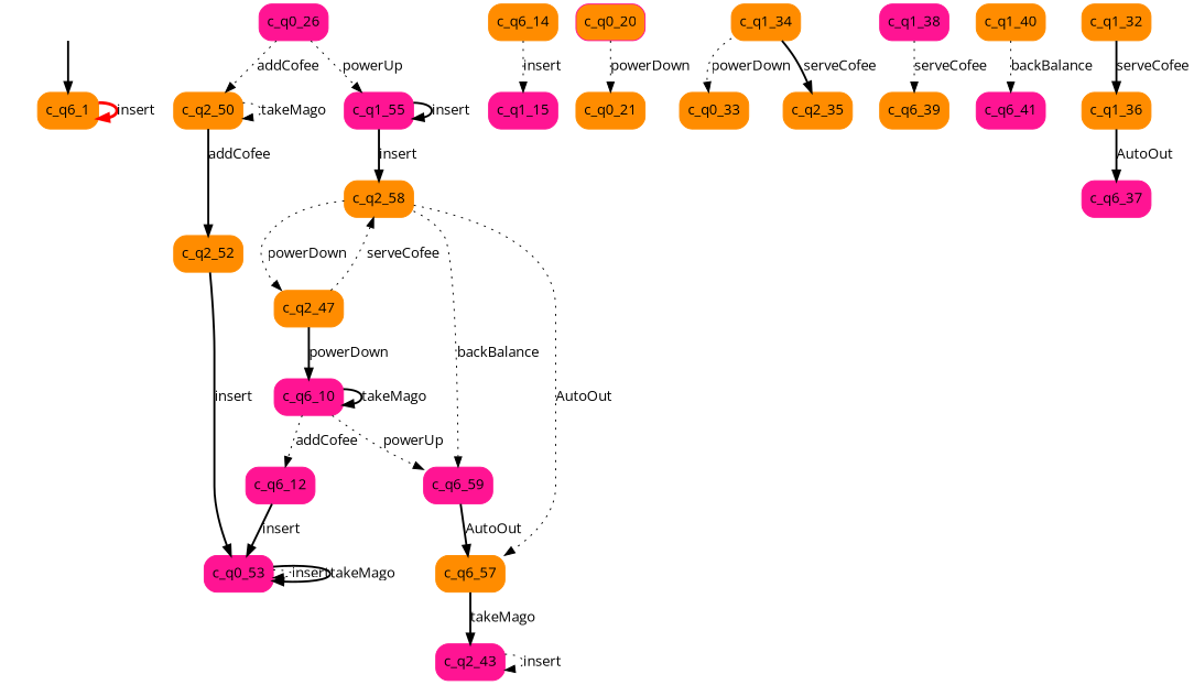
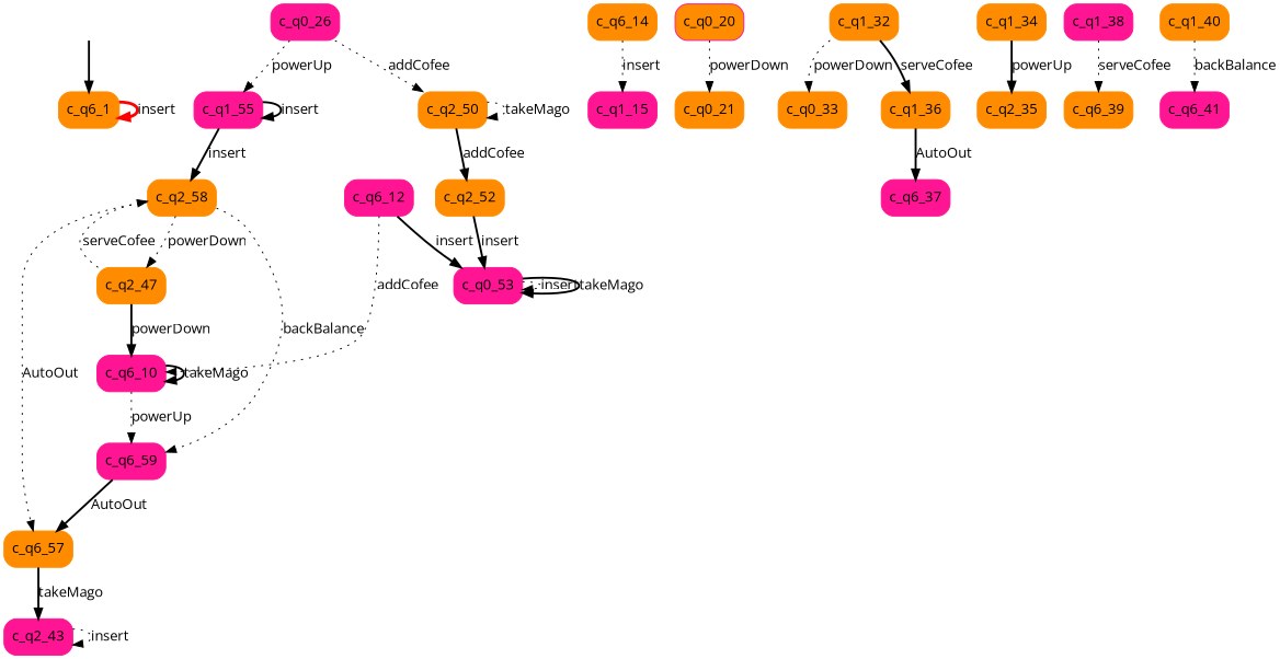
  digraph {
    fontname="Open Sans"
    rankdir=TB
    node [fontname="Open Sans" style="rounded, filled" color=darkorange shape=box]
    edge [fontname="Open Sans" style=dotted]
    start_c_q6_1 [style=invisible color="" shape=""]
    n2 [label=c_q6_1]
    n3 [color=deeppink label=c_q6_10]
    n4 [color=deeppink label=c_q6_12]
    n5 [color=deeppink label=c_q6_59]
    n6 [color=deeppink label=c_q0_53]
    n7 [label=c_q6_57]
    n8 [color=deeppink label=c_q2_43]
    n9 [label=c_q6_14]
    n10 [color=deeppink label=c_q1_15]
    n11 [color=deeppink label=c_q0_26]
    n12 [color=deeppink label=c_q1_55]
    n13 [label=c_q2_50]
    n14 [label=c_q2_58]
    n15 [label=c_q2_47]
    n16 [label=c_q0_21]
    n17 [color=deeppink fillcolor=darkorange label=c_q0_20]
    n18 [label=c_q0_33]
    n19 [label=c_q1_34]
    n20 [label=c_q2_35]
    n21 [label=c_q6_39]
    n22 [color=deeppink label=c_q6_41]
    n23 [color=deeppink label=c_q1_38]
    n24 [label=c_q1_40]
    n25 [label=c_q1_32]
    n26 [label=c_q1_36]
    n27 [color=deeppink label=c_q6_37]
    n28 [label=c_q2_52]
    start_c_q6_1 -> n2 [style=bold]
    n2 -> n2 [color=red label=insert penwidth=3 style=bold]
    n3 -> n3 [label=takeMago style=bold]
-   n3 -> n4 [label=addCofee]
+   n4 -> n3 [label=addCofee]
    n3 -> n5 [label=powerUp]
    n4 -> n6 [label=insert style=bold]
    n5 -> n7 [label=AutoOut style=bold]
    n6 -> n6 [label=insert]
    n6 -> n6 [label=takeMago style=bold]
    n7 -> n8 [label=takeMago style=bold]
    n8 -> n8 [label=insert]
    n9 -> n10 [label=insert]
    n11 -> n12 [label=powerUp]
    n11 -> n13 [label=addCofee]
    n12 -> n12 [label=insert style=bold]
    n12 -> n14 [label=insert style=bold]
    n13 -> n13 [label=takeMago]
    n13 -> n28 [label=addCofee style=bold]
    n14 -> n5 [label=backBalance]
    n14 -> n7 [label=AutoOut]
    n14 -> n15 [label=powerDown]
    n15 -> n3 [label=powerDown style=bold]
    n15 -> n14 [label=serveCofee]
    n17 -> n16 [label=powerDown]
-   n19 -> n20 [label=serveCofee style=bold]
+   n19 -> n20 [label=powerUp style=bold]
    n23 -> n21 [label=serveCofee]
    n24 -> n22 [label=backBalance]
-   n19 -> n18 [label=powerDown]
+   n25 -> n18 [label=powerDown]
    n25 -> n26 [label=serveCofee style=bold]
    n26 -> n27 [label=AutoOut style=bold]
    n28 -> n6 [label=insert style=bold]
  }
